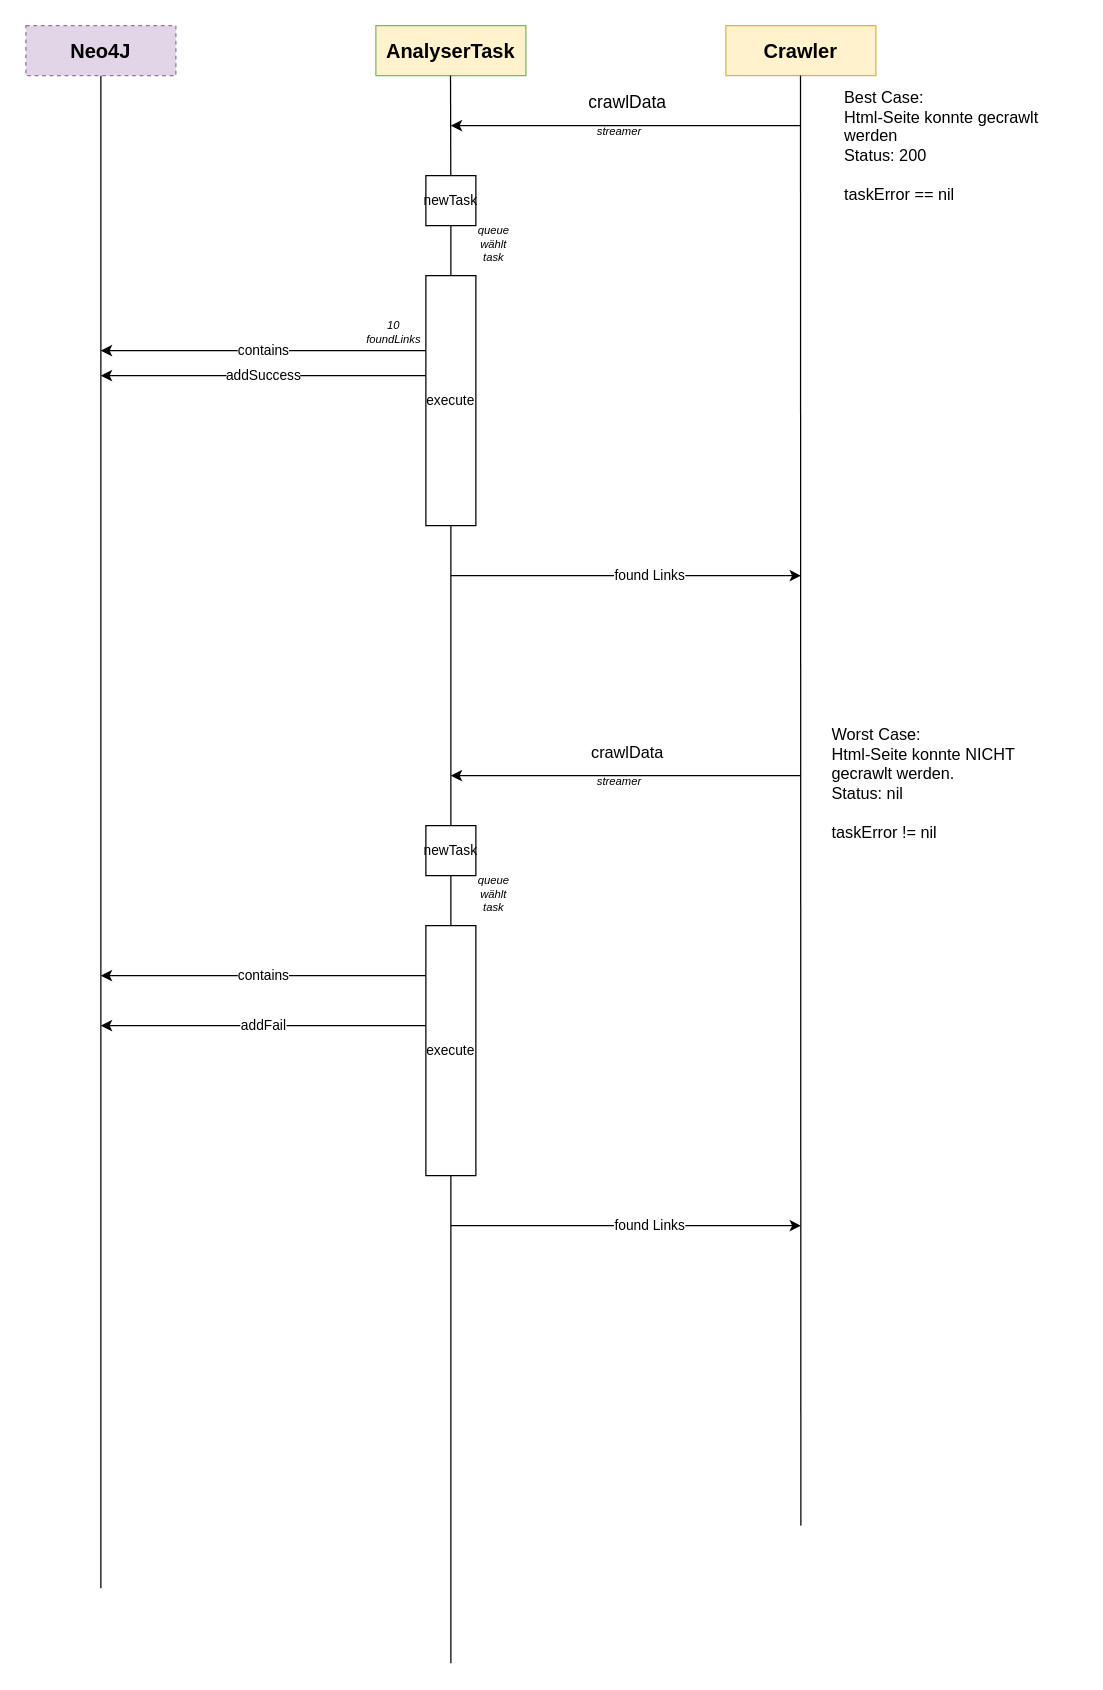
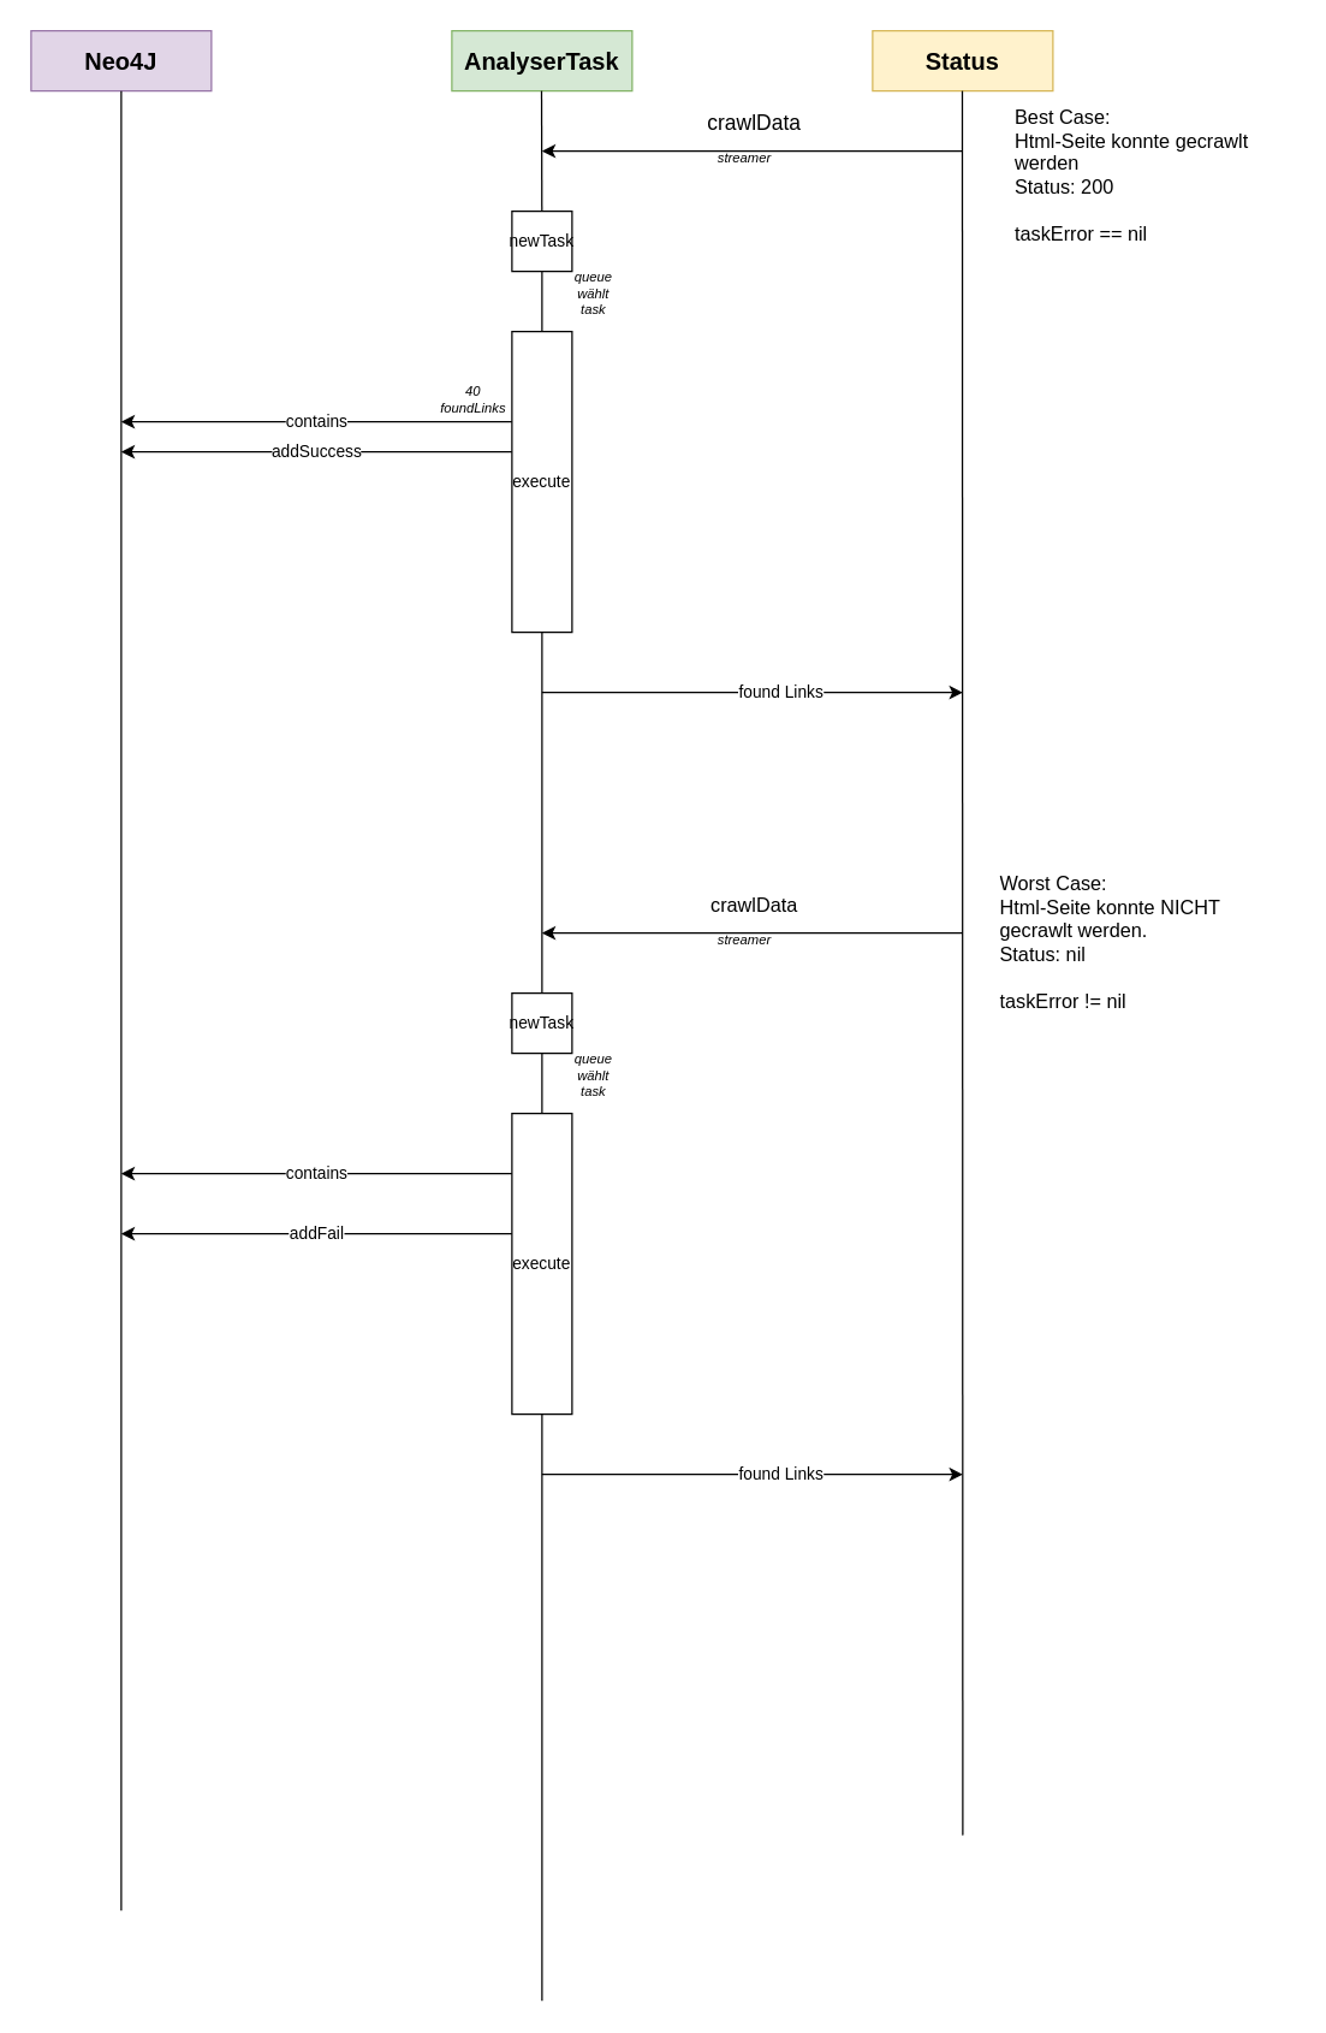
  <mxCell id="0" />
  <mxCell id="1" parent="0" />
- <mxCell id="2" value="AnalyserTask" style="rounded=0;whiteSpace=wrap;html=1;fillColor=#fff2cc;strokeColor=#82b366;fontSize=16;fontStyle=1;" vertex="1" parent="1"><mxGeometry x="300" y="20" width="120" height="40" as="geometry" /></mxCell>
- <mxCell id="3" value="Neo4J" style="rounded=0;whiteSpace=wrap;html=1;fillColor=#e1d5e7;strokeColor=#9673a6;fontSize=16;fontStyle=1;dashed=1;" vertex="1" parent="1"><mxGeometry x="20" y="20" width="120" height="40" as="geometry" /></mxCell>
- <mxCell id="4" value="Crawler" style="rounded=0;whiteSpace=wrap;html=1;fillColor=#fff2cc;strokeColor=#d6b656;fontSize=16;fontStyle=1" vertex="1" parent="1"><mxGeometry x="580" y="20" width="120" height="40" as="geometry" /></mxCell>
+ <mxCell id="2" value="AnalyserTask" style="rounded=0;whiteSpace=wrap;html=1;fillColor=#d5e8d4;strokeColor=#82b366;fontSize=16;fontStyle=1" vertex="1" parent="1"><mxGeometry x="300" y="20" width="120" height="40" as="geometry" /></mxCell>
+ <mxCell id="3" value="Neo4J" style="rounded=0;whiteSpace=wrap;html=1;fillColor=#e1d5e7;strokeColor=#9673a6;fontSize=16;fontStyle=1" vertex="1" parent="1"><mxGeometry x="20" y="20" width="120" height="40" as="geometry" /></mxCell>
+ <mxCell id="4" value="Status" style="rounded=0;whiteSpace=wrap;html=1;fillColor=#fff2cc;strokeColor=#d6b656;fontSize=16;fontStyle=1" vertex="1" parent="1"><mxGeometry x="580" y="20" width="120" height="40" as="geometry" /></mxCell>
  <mxCell id="5" value="" style="endArrow=none;html=1;fontSize=16;entryX=0.5;entryY=1;entryDx=0;entryDy=0;" edge="1" parent="1" target="3"><mxGeometry width="50" height="50" relative="1" as="geometry"><mxPoint x="80" y="1270" as="sourcePoint" /><mxPoint x="450" y="270" as="targetPoint" /></mxGeometry></mxCell>
  <mxCell id="6" value="" style="endArrow=none;html=1;fontSize=16;entryX=0.5;entryY=1;entryDx=0;entryDy=0;" edge="1" parent="1" source="11"><mxGeometry width="50" height="50" relative="1" as="geometry"><mxPoint x="359.71" y="620" as="sourcePoint" /><mxPoint x="359.71" y="60" as="targetPoint" /></mxGeometry></mxCell>
  <mxCell id="7" value="" style="endArrow=none;html=1;fontSize=16;entryX=0.5;entryY=1;entryDx=0;entryDy=0;" edge="1" parent="1"><mxGeometry width="50" height="50" relative="1" as="geometry"><mxPoint x="640" y="1220" as="sourcePoint" /><mxPoint x="639.71" y="60" as="targetPoint" /></mxGeometry></mxCell>
  <mxCell id="8" value="" style="endArrow=classic;html=1;fontSize=16;" edge="1" parent="1"><mxGeometry width="50" height="50" relative="1" as="geometry"><mxPoint x="640" y="100" as="sourcePoint" /><mxPoint x="360" y="100" as="targetPoint" /></mxGeometry></mxCell>
  <mxCell id="9" value="crawlData" style="edgeLabel;html=1;align=center;verticalAlign=middle;resizable=0;points=[];fontSize=14;" vertex="1" connectable="0" parent="8"><mxGeometry x="0.266" relative="1" as="geometry"><mxPoint x="37.14" y="-20" as="offset" /></mxGeometry></mxCell>
  <mxCell id="10" value="streamer" style="text;html=1;strokeColor=none;fillColor=none;align=center;verticalAlign=middle;whiteSpace=wrap;rounded=0;fontSize=9;fontStyle=2" vertex="1" parent="1"><mxGeometry x="480" y="100" width="30" height="10" as="geometry" /></mxCell>
  <mxCell id="11" value="newTask" style="rounded=0;whiteSpace=wrap;html=1;fontSize=11;" vertex="1" parent="1"><mxGeometry x="340" y="140" width="40" height="40" as="geometry" /></mxCell>
  <mxCell id="12" value="" style="endArrow=none;html=1;fontSize=16;entryX=0.5;entryY=1;entryDx=0;entryDy=0;" edge="1" parent="1" target="11"><mxGeometry width="50" height="50" relative="1" as="geometry"><mxPoint x="360" y="1330" as="sourcePoint" /><mxPoint x="359.71" y="60" as="targetPoint" /></mxGeometry></mxCell>
  <mxCell id="13" value="execute" style="rounded=0;whiteSpace=wrap;html=1;fontSize=11;" vertex="1" parent="1"><mxGeometry x="340" y="220" width="40" height="200" as="geometry" /></mxCell>
  <mxCell id="14" value="queue wählt task" style="text;html=1;strokeColor=none;fillColor=none;align=center;verticalAlign=middle;whiteSpace=wrap;rounded=0;fontSize=9;fontStyle=2" vertex="1" parent="1"><mxGeometry x="379" y="190" width="31" height="10" as="geometry" /></mxCell>
  <mxCell id="15" style="edgeStyle=orthogonalEdgeStyle;rounded=0;orthogonalLoop=1;jettySize=auto;html=1;exitX=0.5;exitY=1;exitDx=0;exitDy=0;fontSize=11;" edge="1" parent="1" source="14" target="14"><mxGeometry relative="1" as="geometry" /></mxCell>
  <mxCell id="16" value="addSuccess" style="endArrow=classic;html=1;fontSize=11;exitX=0;exitY=0.2;exitDx=0;exitDy=0;exitPerimeter=0;" edge="1" parent="1"><mxGeometry width="50" height="50" relative="1" as="geometry"><mxPoint x="340" y="300" as="sourcePoint" /><mxPoint x="80" y="300" as="targetPoint" /><Array as="points"><mxPoint x="210" y="300" /></Array></mxGeometry></mxCell>
  <mxCell id="17" value="" style="endArrow=classic;html=1;fontSize=11;" edge="1" parent="1"><mxGeometry width="50" height="50" relative="1" as="geometry"><mxPoint x="360" y="460" as="sourcePoint" /><mxPoint x="640" y="460" as="targetPoint" /></mxGeometry></mxCell>
  <mxCell id="18" value="found Links" style="edgeLabel;html=1;align=center;verticalAlign=middle;resizable=0;points=[];fontSize=11;" vertex="1" connectable="0" parent="17"><mxGeometry x="0.128" y="1" relative="1" as="geometry"><mxPoint as="offset" /></mxGeometry></mxCell>
  <mxCell id="19" value="" style="endArrow=classic;html=1;fontSize=16;" edge="1" parent="1"><mxGeometry width="50" height="50" relative="1" as="geometry"><mxPoint x="640" y="620" as="sourcePoint" /><mxPoint x="360" y="620" as="targetPoint" /></mxGeometry></mxCell>
  <mxCell id="20" value="crawlData" style="edgeLabel;html=1;align=center;verticalAlign=middle;resizable=0;points=[];fontSize=13;" vertex="1" connectable="0" parent="19"><mxGeometry x="0.266" relative="1" as="geometry"><mxPoint x="37.14" y="-20" as="offset" /></mxGeometry></mxCell>
  <mxCell id="21" value="streamer" style="text;html=1;strokeColor=none;fillColor=none;align=center;verticalAlign=middle;whiteSpace=wrap;rounded=0;fontSize=9;fontStyle=2" vertex="1" parent="1"><mxGeometry x="480" y="620" width="30" height="10" as="geometry" /></mxCell>
  <mxCell id="22" value="newTask" style="rounded=0;whiteSpace=wrap;html=1;fontSize=11;" vertex="1" parent="1"><mxGeometry x="340" y="660" width="40" height="40" as="geometry" /></mxCell>
  <mxCell id="23" value="execute" style="rounded=0;whiteSpace=wrap;html=1;fontSize=11;" vertex="1" parent="1"><mxGeometry x="340" y="740" width="40" height="200" as="geometry" /></mxCell>
  <mxCell id="24" value="queue wählt task" style="text;html=1;strokeColor=none;fillColor=none;align=center;verticalAlign=middle;whiteSpace=wrap;rounded=0;fontSize=9;fontStyle=2" vertex="1" parent="1"><mxGeometry x="379" y="710" width="31" height="10" as="geometry" /></mxCell>
  <mxCell id="25" style="edgeStyle=orthogonalEdgeStyle;rounded=0;orthogonalLoop=1;jettySize=auto;html=1;exitX=0.5;exitY=1;exitDx=0;exitDy=0;fontSize=11;" edge="1" parent="1" source="24" target="24"><mxGeometry relative="1" as="geometry" /></mxCell>
  <mxCell id="26" value="contains" style="endArrow=classic;html=1;fontSize=11;exitX=0;exitY=0.2;exitDx=0;exitDy=0;exitPerimeter=0;" edge="1" parent="1" source="23"><mxGeometry width="50" height="50" relative="1" as="geometry"><mxPoint x="280" y="840" as="sourcePoint" /><mxPoint x="80" y="780" as="targetPoint" /><Array as="points"><mxPoint x="210" y="780" /></Array></mxGeometry></mxCell>
  <mxCell id="27" value="addFail" style="endArrow=classic;html=1;fontSize=11;exitX=0;exitY=0.2;exitDx=0;exitDy=0;exitPerimeter=0;" edge="1" parent="1"><mxGeometry width="50" height="50" relative="1" as="geometry"><mxPoint x="340" y="820" as="sourcePoint" /><mxPoint x="80" y="820" as="targetPoint" /><Array as="points"><mxPoint x="210" y="820" /></Array></mxGeometry></mxCell>
  <mxCell id="28" value="" style="endArrow=classic;html=1;fontSize=11;" edge="1" parent="1"><mxGeometry width="50" height="50" relative="1" as="geometry"><mxPoint x="360" y="980" as="sourcePoint" /><mxPoint x="640" y="980" as="targetPoint" /></mxGeometry></mxCell>
  <mxCell id="29" value="found Links" style="edgeLabel;html=1;align=center;verticalAlign=middle;resizable=0;points=[];fontSize=11;" vertex="1" connectable="0" parent="28"><mxGeometry x="0.128" y="1" relative="1" as="geometry"><mxPoint as="offset" /></mxGeometry></mxCell>
  <mxCell id="30" value="&lt;div&gt;Best Case: &lt;br&gt;&lt;/div&gt;&lt;div&gt;Html-Seite konnte gecrawlt werden&lt;/div&gt;&lt;div&gt;Status: 200&lt;/div&gt;&lt;div&gt;&lt;br&gt;&lt;/div&gt;&lt;div&gt;taskError == nil&lt;br&gt;&lt;/div&gt;" style="text;html=1;strokeColor=none;fillColor=none;spacing=5;spacingTop=-20;whiteSpace=wrap;overflow=hidden;rounded=0;fontSize=13;" vertex="1" parent="1"><mxGeometry x="670" y="80" width="190" height="120" as="geometry" /></mxCell>
  <mxCell id="31" value="&lt;div&gt;Worst Case:&lt;/div&gt;&lt;div&gt;Html-Seite konnte NICHT gecrawlt werden.&lt;/div&gt;&lt;div&gt;Status: nil&lt;br&gt;&lt;/div&gt;&lt;div&gt;&lt;br&gt;&lt;/div&gt;&lt;div&gt;taskError != nil&lt;br&gt;&lt;/div&gt;" style="text;html=1;strokeColor=none;fillColor=none;spacing=5;spacingTop=-20;whiteSpace=wrap;overflow=hidden;rounded=0;fontSize=13;" vertex="1" parent="1"><mxGeometry x="660" y="590" width="190" height="120" as="geometry" /></mxCell>
- <mxCell id="32" value="10 foundLinks" style="text;html=1;strokeColor=none;fillColor=none;align=center;verticalAlign=middle;whiteSpace=wrap;rounded=0;fontSize=9;fontStyle=2" vertex="1" parent="1"><mxGeometry x="289" y="260" width="51" height="10" as="geometry" /></mxCell>
+ <mxCell id="32" value="40 foundLinks" style="text;html=1;strokeColor=none;fillColor=none;align=center;verticalAlign=middle;whiteSpace=wrap;rounded=0;fontSize=9;fontStyle=2" vertex="1" parent="1"><mxGeometry x="289" y="260" width="51" height="10" as="geometry" /></mxCell>
  <mxCell id="33" value="contains" style="endArrow=classic;html=1;fontSize=11;exitX=0;exitY=0.2;exitDx=0;exitDy=0;exitPerimeter=0;" edge="1" parent="1"><mxGeometry width="50" height="50" relative="1" as="geometry"><mxPoint x="340" y="280" as="sourcePoint" /><mxPoint x="80" y="280" as="targetPoint" /><Array as="points"><mxPoint x="210" y="280" /></Array></mxGeometry></mxCell>
